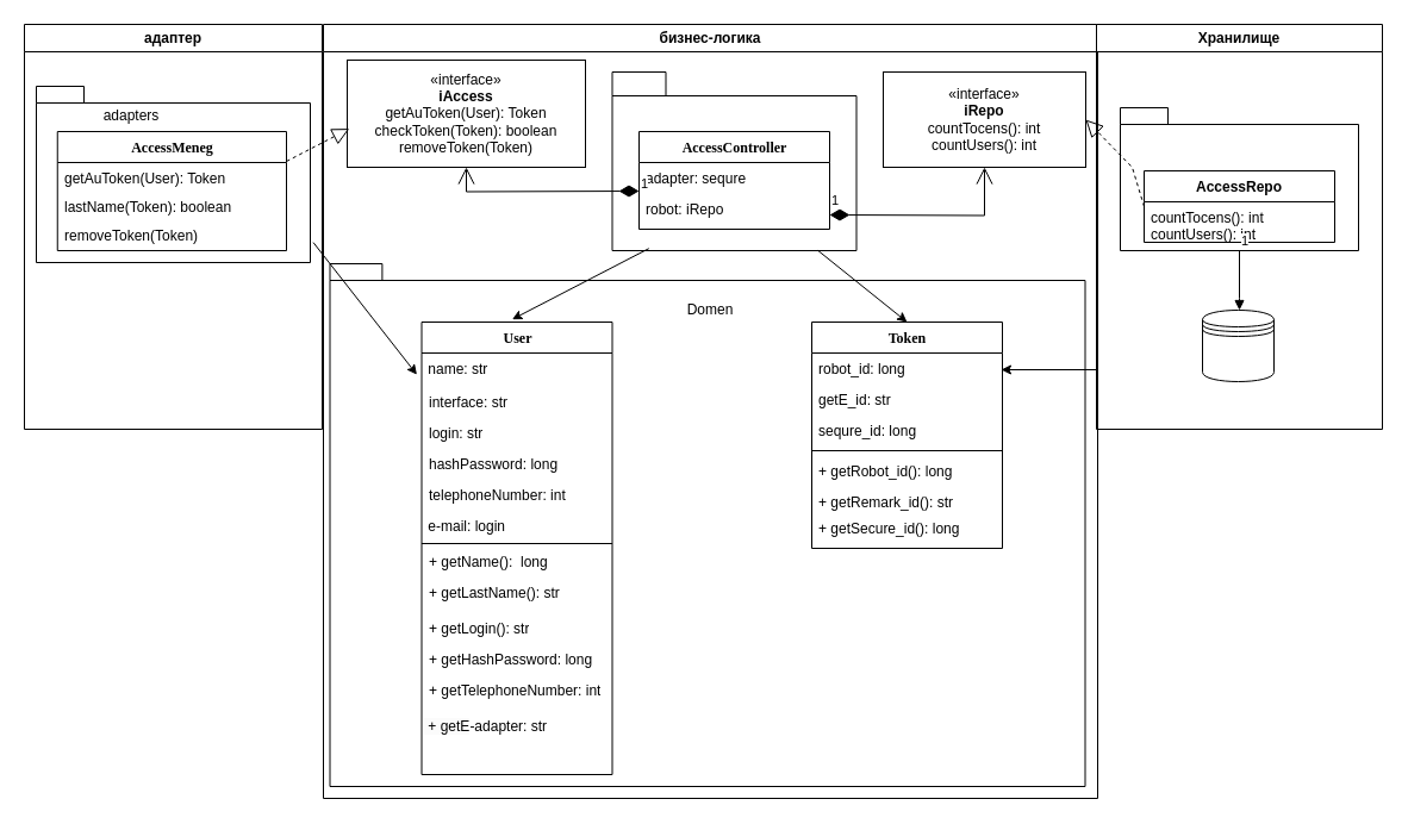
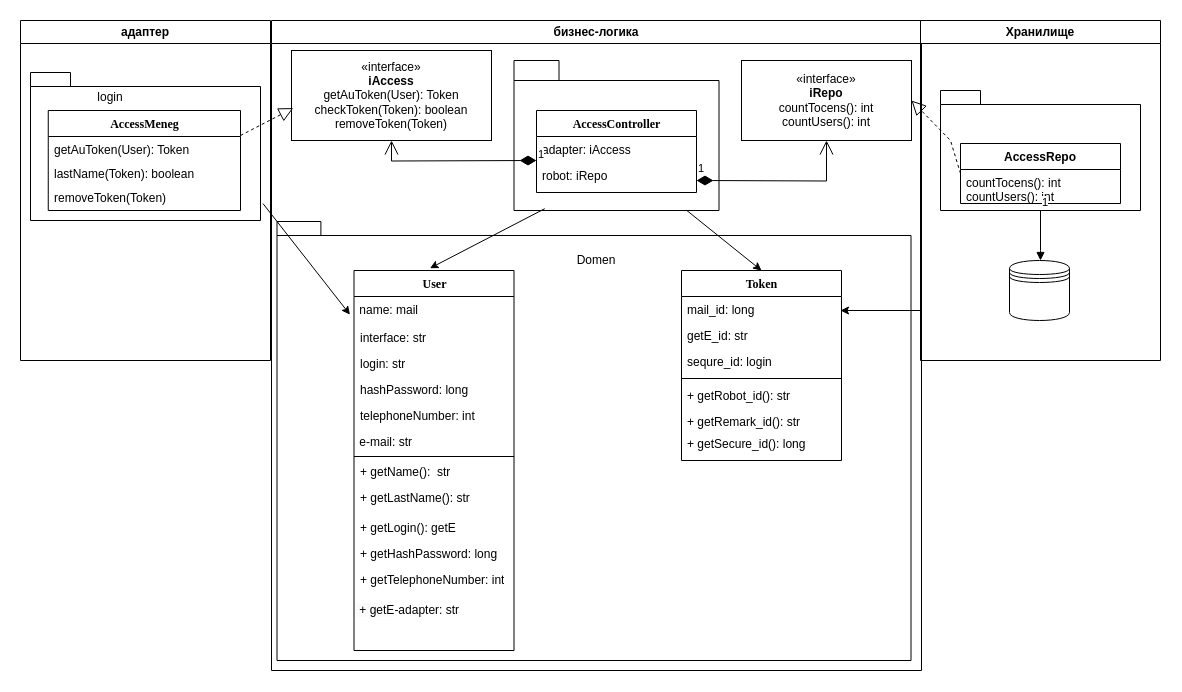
  <mxCell id="0" />
  <mxCell id="1" parent="0" />
  <mxCell id="2" value="бизнес-логика" style="swimlane;whiteSpace=wrap" parent="1" vertex="1"><mxGeometry x="271" y="20" width="650" height="650" as="geometry" /></mxCell>
  <mxCell id="3" value="" style="shape=folder;fontStyle=1;spacingTop=10;tabWidth=45;tabHeight=20;tabPosition=left;html=1;whiteSpace=wrap;" parent="2" vertex="1"><mxGeometry x="242.5" y="40" width="205" height="150" as="geometry" /></mxCell>
  <mxCell id="4" value="«interface»&lt;br&gt;&lt;b&gt;iAccess&lt;br&gt;&lt;/b&gt;getAuToken(User): Token&lt;br&gt;checkToken(Token): boolean&lt;br&gt;removeToken(Token)&lt;b&gt;&lt;br&gt;&lt;/b&gt;" style="html=1;whiteSpace=wrap;" parent="2" vertex="1"><mxGeometry x="20" y="30" width="200" height="90" as="geometry" /></mxCell>
  <mxCell id="5" value="«interface»&lt;br&gt;&lt;b&gt;iRepo&lt;br&gt;&lt;/b&gt;countTocens(): int&lt;br style=&quot;border-color: var(--border-color); text-align: left;&quot;&gt;&lt;span style=&quot;text-align: left;&quot;&gt;countUsers(): int&lt;/span&gt;&lt;b&gt;&lt;br&gt;&lt;/b&gt;" style="html=1;whiteSpace=wrap;" parent="2" vertex="1"><mxGeometry x="470" y="40" width="170" height="80" as="geometry" /></mxCell>
  <mxCell id="6" value="AccessController" style="swimlane;html=1;fontStyle=1;align=center;verticalAlign=top;childLayout=stackLayout;horizontal=1;startSize=26;horizontalStack=0;resizeParent=1;resizeLast=0;collapsible=1;marginBottom=0;swimlaneFillColor=#ffffff;rounded=0;shadow=0;comic=0;labelBackgroundColor=none;strokeWidth=1;fillColor=none;fontFamily=Verdana;fontSize=12" parent="2" vertex="1"><mxGeometry x="265" y="90" width="160" height="82" as="geometry" /></mxCell>
- <mxCell id="7" value="adapter: sequre" style="text;html=1;strokeColor=none;fillColor=none;align=left;verticalAlign=top;spacingLeft=4;spacingRight=4;whiteSpace=wrap;overflow=hidden;rotatable=0;points=[[0,0.5],[1,0.5]];portConstraint=eastwest;" parent="6" vertex="1"><mxGeometry y="26" width="160" height="26" as="geometry" /></mxCell>
+ <mxCell id="7" value="adapter: iAccess" style="text;html=1;strokeColor=none;fillColor=none;align=left;verticalAlign=top;spacingLeft=4;spacingRight=4;whiteSpace=wrap;overflow=hidden;rotatable=0;points=[[0,0.5],[1,0.5]];portConstraint=eastwest;" parent="6" vertex="1"><mxGeometry y="26" width="160" height="26" as="geometry" /></mxCell>
  <mxCell id="8" value="robot: iRepo&lt;br&gt;&lt;br&gt;" style="text;html=1;strokeColor=none;fillColor=none;align=left;verticalAlign=top;spacingLeft=4;spacingRight=4;whiteSpace=wrap;overflow=hidden;rotatable=0;points=[[0,0.5],[1,0.5]];portConstraint=eastwest;" parent="6" vertex="1"><mxGeometry y="52" width="160" height="26" as="geometry" /></mxCell>
  <mxCell id="9" value="" style="shape=folder;fontStyle=1;spacingTop=10;tabWidth=40;tabHeight=14;tabPosition=left;html=1;whiteSpace=wrap;" parent="2" vertex="1"><mxGeometry x="5.5" y="201" width="634" height="439" as="geometry" /></mxCell>
  <mxCell id="10" value="Domen" style="text;html=1;strokeColor=none;fillColor=none;align=center;verticalAlign=middle;whiteSpace=wrap;rounded=0;" parent="2" vertex="1"><mxGeometry x="295" y="225" width="60" height="30" as="geometry" /></mxCell>
  <mxCell id="11" value="1" style="endArrow=open;html=1;endSize=12;startArrow=diamondThin;startSize=14;startFill=1;edgeStyle=orthogonalEdgeStyle;align=left;verticalAlign=bottom;rounded=0;entryX=0.5;entryY=1;entryDx=0;entryDy=0;" parent="2" target="5" edge="1"><mxGeometry x="-1" y="3" relative="1" as="geometry"><mxPoint x="425" y="160" as="sourcePoint" /><mxPoint x="585" y="160" as="targetPoint" /></mxGeometry></mxCell>
  <mxCell id="12" value="User" style="swimlane;html=1;fontStyle=1;align=center;verticalAlign=top;childLayout=stackLayout;horizontal=1;startSize=26;horizontalStack=0;resizeParent=1;resizeLast=0;collapsible=1;marginBottom=0;swimlaneFillColor=#ffffff;rounded=0;shadow=0;comic=0;labelBackgroundColor=none;strokeWidth=1;fillColor=none;fontFamily=Verdana;fontSize=12" parent="2" vertex="1"><mxGeometry x="82.5" y="250" width="160" height="380" as="geometry" /></mxCell>
- <mxCell id="13" value="&amp;nbsp;name: str" style="text;whiteSpace=wrap;html=1;" parent="12" vertex="1"><mxGeometry y="26" width="160" height="28" as="geometry" /></mxCell>
+ <mxCell id="13" value="&amp;nbsp;name: mail" style="text;whiteSpace=wrap;html=1;" parent="12" vertex="1"><mxGeometry y="26" width="160" height="28" as="geometry" /></mxCell>
  <mxCell id="14" value="interface: str" style="text;html=1;strokeColor=none;fillColor=none;align=left;verticalAlign=top;spacingLeft=4;spacingRight=4;whiteSpace=wrap;overflow=hidden;rotatable=0;points=[[0,0.5],[1,0.5]];portConstraint=eastwest;" parent="12" vertex="1"><mxGeometry y="54" width="160" height="26" as="geometry" /></mxCell>
  <mxCell id="15" value="login: str" style="text;html=1;strokeColor=none;fillColor=none;align=left;verticalAlign=top;spacingLeft=4;spacingRight=4;whiteSpace=wrap;overflow=hidden;rotatable=0;points=[[0,0.5],[1,0.5]];portConstraint=eastwest;" parent="12" vertex="1"><mxGeometry y="80" width="160" height="26" as="geometry" /></mxCell>
  <mxCell id="16" value="hashPassword: long" style="text;html=1;strokeColor=none;fillColor=none;align=left;verticalAlign=top;spacingLeft=4;spacingRight=4;whiteSpace=wrap;overflow=hidden;rotatable=0;points=[[0,0.5],[1,0.5]];portConstraint=eastwest;" parent="12" vertex="1"><mxGeometry y="106" width="160" height="26" as="geometry" /></mxCell>
  <mxCell id="17" value="telephoneNumber: int" style="text;html=1;strokeColor=none;fillColor=none;align=left;verticalAlign=top;spacingLeft=4;spacingRight=4;whiteSpace=wrap;overflow=hidden;rotatable=0;points=[[0,0.5],[1,0.5]];portConstraint=eastwest;" parent="12" vertex="1"><mxGeometry y="132" width="160" height="26" as="geometry" /></mxCell>
- <mxCell id="18" value="&amp;nbsp;e-mail: login" style="text;whiteSpace=wrap;html=1;" parent="12" vertex="1"><mxGeometry y="158" width="160" height="26" as="geometry" /></mxCell>
+ <mxCell id="18" value="&amp;nbsp;e-mail: str" style="text;whiteSpace=wrap;html=1;" parent="12" vertex="1"><mxGeometry y="158" width="160" height="26" as="geometry" /></mxCell>
  <mxCell id="19" value="" style="line;html=1;strokeWidth=1;fillColor=none;align=left;verticalAlign=middle;spacingTop=-1;spacingLeft=3;spacingRight=3;rotatable=0;labelPosition=right;points=[];portConstraint=eastwest;" parent="12" vertex="1"><mxGeometry y="184" width="160" height="4" as="geometry" /></mxCell>
- <mxCell id="20" value="+ getName():&amp;nbsp; long" style="text;html=1;strokeColor=none;fillColor=none;align=left;verticalAlign=top;spacingLeft=4;spacingRight=4;whiteSpace=wrap;overflow=hidden;rotatable=0;points=[[0,0.5],[1,0.5]];portConstraint=eastwest;" parent="12" vertex="1"><mxGeometry y="188" width="160" height="26" as="geometry" /></mxCell>
+ <mxCell id="20" value="+ getName():&amp;nbsp; str" style="text;html=1;strokeColor=none;fillColor=none;align=left;verticalAlign=top;spacingLeft=4;spacingRight=4;whiteSpace=wrap;overflow=hidden;rotatable=0;points=[[0,0.5],[1,0.5]];portConstraint=eastwest;" parent="12" vertex="1"><mxGeometry y="188" width="160" height="26" as="geometry" /></mxCell>
  <mxCell id="21" value="+ getLastName(): str" style="text;html=1;strokeColor=none;fillColor=none;align=left;verticalAlign=top;spacingLeft=4;spacingRight=4;whiteSpace=wrap;overflow=hidden;rotatable=0;points=[[0,0.5],[1,0.5]];portConstraint=eastwest;" parent="12" vertex="1"><mxGeometry y="214" width="160" height="30" as="geometry" /></mxCell>
- <mxCell id="22" value="+ getLogin(): str" style="text;html=1;strokeColor=none;fillColor=none;align=left;verticalAlign=top;spacingLeft=4;spacingRight=4;whiteSpace=wrap;overflow=hidden;rotatable=0;points=[[0,0.5],[1,0.5]];portConstraint=eastwest;" parent="12" vertex="1"><mxGeometry y="244" width="160" height="26" as="geometry" /></mxCell>
+ <mxCell id="22" value="+ getLogin(): getE" style="text;html=1;strokeColor=none;fillColor=none;align=left;verticalAlign=top;spacingLeft=4;spacingRight=4;whiteSpace=wrap;overflow=hidden;rotatable=0;points=[[0,0.5],[1,0.5]];portConstraint=eastwest;" parent="12" vertex="1"><mxGeometry y="244" width="160" height="26" as="geometry" /></mxCell>
  <mxCell id="23" value="+ getHashPassword: long" style="text;html=1;strokeColor=none;fillColor=none;align=left;verticalAlign=top;spacingLeft=4;spacingRight=4;whiteSpace=wrap;overflow=hidden;rotatable=0;points=[[0,0.5],[1,0.5]];portConstraint=eastwest;" parent="12" vertex="1"><mxGeometry y="270" width="160" height="26" as="geometry" /></mxCell>
  <mxCell id="24" value="+ getTelephoneNumber: int" style="text;html=1;strokeColor=none;fillColor=none;align=left;verticalAlign=top;spacingLeft=4;spacingRight=4;whiteSpace=wrap;overflow=hidden;rotatable=0;points=[[0,0.5],[1,0.5]];portConstraint=eastwest;" parent="12" vertex="1"><mxGeometry y="296" width="160" height="30" as="geometry" /></mxCell>
  <mxCell id="25" value="&lt;span style=&quot;color: rgb(0, 0, 0); font-family: Helvetica; font-size: 12px; font-style: normal; font-variant-ligatures: normal; font-variant-caps: normal; font-weight: 400; letter-spacing: normal; orphans: 2; text-align: left; text-indent: 0px; text-transform: none; widows: 2; word-spacing: 0px; -webkit-text-stroke-width: 0px; background-color: rgb(251, 251, 251); text-decoration-thickness: initial; text-decoration-style: initial; text-decoration-color: initial; float: none; display: inline !important;&quot;&gt;&amp;nbsp;+ getE&lt;/span&gt;-adapter: str" style="text;whiteSpace=wrap;html=1;" parent="12" vertex="1"><mxGeometry y="326" width="160" height="28" as="geometry" /></mxCell>
  <mxCell id="26" value="" style="endArrow=classic;html=1;rounded=0;exitX=0.15;exitY=0.988;exitDx=0;exitDy=0;exitPerimeter=0;entryX=0.475;entryY=-0.006;entryDx=0;entryDy=0;entryPerimeter=0;" parent="2" source="3" target="12" edge="1"><mxGeometry width="50" height="50" relative="1" as="geometry"><mxPoint x="240" y="160" as="sourcePoint" /><mxPoint x="470" y="330" as="targetPoint" /></mxGeometry></mxCell>
  <mxCell id="27" value="" style="endArrow=classic;html=1;rounded=0;exitX=0.843;exitY=1;exitDx=0;exitDy=0;exitPerimeter=0;entryX=0.5;entryY=0;entryDx=0;entryDy=0;" parent="2" source="3" target="28" edge="1"><mxGeometry width="50" height="50" relative="1" as="geometry"><mxPoint x="397.98" y="190.0" as="sourcePoint" /><mxPoint x="460" y="347.96" as="targetPoint" /></mxGeometry></mxCell>
  <mxCell id="28" value="Token" style="swimlane;html=1;fontStyle=1;align=center;verticalAlign=top;childLayout=stackLayout;horizontal=1;startSize=26;horizontalStack=0;resizeParent=1;resizeLast=0;collapsible=1;marginBottom=0;swimlaneFillColor=#ffffff;rounded=0;shadow=0;comic=0;labelBackgroundColor=none;strokeWidth=1;fillColor=none;fontFamily=Verdana;fontSize=12" parent="2" vertex="1"><mxGeometry x="410" y="250" width="160" height="190" as="geometry" /></mxCell>
- <mxCell id="29" value="robot_id: long" style="text;html=1;strokeColor=none;fillColor=none;align=left;verticalAlign=top;spacingLeft=4;spacingRight=4;whiteSpace=wrap;overflow=hidden;rotatable=0;points=[[0,0.5],[1,0.5]];portConstraint=eastwest;" parent="28" vertex="1"><mxGeometry y="26" width="160" height="26" as="geometry" /></mxCell>
+ <mxCell id="29" value="mail_id: long" style="text;html=1;strokeColor=none;fillColor=none;align=left;verticalAlign=top;spacingLeft=4;spacingRight=4;whiteSpace=wrap;overflow=hidden;rotatable=0;points=[[0,0.5],[1,0.5]];portConstraint=eastwest;" parent="28" vertex="1"><mxGeometry y="26" width="160" height="26" as="geometry" /></mxCell>
  <mxCell id="30" value="getE_id: str" style="text;html=1;strokeColor=none;fillColor=none;align=left;verticalAlign=top;spacingLeft=4;spacingRight=4;whiteSpace=wrap;overflow=hidden;rotatable=0;points=[[0,0.5],[1,0.5]];portConstraint=eastwest;" vertex="1" parent="28"><mxGeometry y="52" width="160" height="26" as="geometry" /></mxCell>
- <mxCell id="31" value="sequre_id: long" style="text;html=1;strokeColor=none;fillColor=none;align=left;verticalAlign=top;spacingLeft=4;spacingRight=4;whiteSpace=wrap;overflow=hidden;rotatable=0;points=[[0,0.5],[1,0.5]];portConstraint=eastwest;" parent="28" vertex="1"><mxGeometry y="78" width="160" height="26" as="geometry" /></mxCell>
+ <mxCell id="31" value="sequre_id: login" style="text;html=1;strokeColor=none;fillColor=none;align=left;verticalAlign=top;spacingLeft=4;spacingRight=4;whiteSpace=wrap;overflow=hidden;rotatable=0;points=[[0,0.5],[1,0.5]];portConstraint=eastwest;" parent="28" vertex="1"><mxGeometry y="78" width="160" height="26" as="geometry" /></mxCell>
  <mxCell id="32" value="" style="line;html=1;strokeWidth=1;fillColor=none;align=left;verticalAlign=middle;spacingTop=-1;spacingLeft=3;spacingRight=3;rotatable=0;labelPosition=right;points=[];portConstraint=eastwest;" parent="28" vertex="1"><mxGeometry y="104" width="160" height="8" as="geometry" /></mxCell>
- <mxCell id="33" value="+ getRobot_id(): long" style="text;html=1;strokeColor=none;fillColor=none;align=left;verticalAlign=top;spacingLeft=4;spacingRight=4;whiteSpace=wrap;overflow=hidden;rotatable=0;points=[[0,0.5],[1,0.5]];portConstraint=eastwest;" parent="28" vertex="1"><mxGeometry y="112" width="160" height="26" as="geometry" /></mxCell>
+ <mxCell id="33" value="+ getRobot_id(): str" style="text;html=1;strokeColor=none;fillColor=none;align=left;verticalAlign=top;spacingLeft=4;spacingRight=4;whiteSpace=wrap;overflow=hidden;rotatable=0;points=[[0,0.5],[1,0.5]];portConstraint=eastwest;" parent="28" vertex="1"><mxGeometry y="112" width="160" height="26" as="geometry" /></mxCell>
  <mxCell id="34" value="+ getRemark_id(): str" style="text;html=1;strokeColor=none;fillColor=none;align=left;verticalAlign=top;spacingLeft=4;spacingRight=4;whiteSpace=wrap;overflow=hidden;rotatable=0;points=[[0,0.5],[1,0.5]];portConstraint=eastwest;" parent="28" vertex="1"><mxGeometry y="138" width="160" height="22" as="geometry" /></mxCell>
  <mxCell id="35" value="+ getSecure_id(): long" style="text;html=1;strokeColor=none;fillColor=none;align=left;verticalAlign=top;spacingLeft=4;spacingRight=4;whiteSpace=wrap;overflow=hidden;rotatable=0;points=[[0,0.5],[1,0.5]];portConstraint=eastwest;" vertex="1" parent="28"><mxGeometry y="160" width="160" height="22" as="geometry" /></mxCell>
  <mxCell id="36" value="1" style="endArrow=open;html=1;endSize=12;startArrow=diamondThin;startSize=14;startFill=1;edgeStyle=orthogonalEdgeStyle;align=left;verticalAlign=bottom;rounded=0;" parent="2" target="4" edge="1"><mxGeometry x="-1" y="3" relative="1" as="geometry"><mxPoint x="265" y="140" as="sourcePoint" /><mxPoint x="115.0" y="-20" as="targetPoint" /></mxGeometry></mxCell>
  <mxCell id="37" value="Хранилище" style="swimlane;whiteSpace=wrap;startSize=23;" parent="1" vertex="1"><mxGeometry x="920" y="20" width="240" height="340" as="geometry" /></mxCell>
  <mxCell id="38" value="" style="shape=folder;fontStyle=1;spacingTop=10;tabWidth=40;tabHeight=14;tabPosition=left;html=1;whiteSpace=wrap;" parent="37" vertex="1"><mxGeometry x="20" y="70" width="200" height="120" as="geometry" /></mxCell>
  <mxCell id="39" value="AccessRepo" style="swimlane;fontStyle=1;align=center;verticalAlign=top;childLayout=stackLayout;horizontal=1;startSize=26;horizontalStack=0;resizeParent=1;resizeParentMax=0;resizeLast=0;collapsible=1;marginBottom=0;whiteSpace=wrap;html=1;" parent="37" vertex="1"><mxGeometry x="40" y="123" width="160" height="60" as="geometry" /></mxCell>
  <mxCell id="40" value="countTocens(): int&lt;br&gt;countUsers(): int" style="text;strokeColor=none;fillColor=none;align=left;verticalAlign=top;spacingLeft=4;spacingRight=4;overflow=hidden;rotatable=0;points=[[0,0.5],[1,0.5]];portConstraint=eastwest;whiteSpace=wrap;html=1;" parent="39" vertex="1"><mxGeometry y="26" width="160" height="34" as="geometry" /></mxCell>
  <mxCell id="41" value="" style="shape=datastore;whiteSpace=wrap;html=1;" parent="37" vertex="1"><mxGeometry x="89" y="240" width="60" height="60" as="geometry" /></mxCell>
  <mxCell id="42" value="" style="endArrow=block;endFill=1;html=1;edgeStyle=orthogonalEdgeStyle;align=left;verticalAlign=top;rounded=0;exitX=0.5;exitY=1;exitDx=0;exitDy=0;exitPerimeter=0;" parent="37" source="38" edge="1"><mxGeometry x="-1" relative="1" as="geometry"><mxPoint x="120" y="210" as="sourcePoint" /><mxPoint x="120" y="240" as="targetPoint" /><Array as="points"><mxPoint x="120" y="230" /><mxPoint x="120" y="230" /></Array></mxGeometry></mxCell>
  <mxCell id="43" value="1" style="edgeLabel;resizable=0;html=1;align=left;verticalAlign=bottom;" parent="42" connectable="0" vertex="1"><mxGeometry x="-1" relative="1" as="geometry" /></mxCell>
  <mxCell id="44" value="адаптер" style="swimlane;whiteSpace=wrap" parent="1" vertex="1"><mxGeometry y="20" width="250" height="340" as="geometry" x="20" /></mxCell>
  <mxCell id="45" value="" style="shape=folder;fontStyle=1;spacingTop=10;tabWidth=40;tabHeight=14;tabPosition=left;html=1;whiteSpace=wrap;" parent="44" vertex="1"><mxGeometry x="10" y="52" width="230" height="148" as="geometry" /></mxCell>
- <mxCell id="46" value="adapters" style="text;html=1;strokeColor=none;fillColor=none;align=center;verticalAlign=middle;whiteSpace=wrap;rounded=0;" parent="44" vertex="1"><mxGeometry x="60" y="62" width="60" height="30" as="geometry" /></mxCell>
+ <mxCell id="46" value="login" style="text;html=1;strokeColor=none;fillColor=none;align=center;verticalAlign=middle;whiteSpace=wrap;rounded=0;" parent="44" vertex="1"><mxGeometry x="60" y="62" width="60" height="30" as="geometry" /></mxCell>
  <mxCell id="47" value="AccessMeneg" style="swimlane;html=1;fontStyle=1;align=center;verticalAlign=top;childLayout=stackLayout;horizontal=1;startSize=26;horizontalStack=0;resizeParent=1;resizeLast=0;collapsible=1;marginBottom=0;swimlaneFillColor=#ffffff;rounded=0;shadow=0;comic=0;labelBackgroundColor=none;strokeWidth=1;fillColor=none;fontFamily=Verdana;fontSize=12" parent="44" vertex="1"><mxGeometry x="27.75" y="90" width="192.25" height="100" as="geometry" /></mxCell>
  <mxCell id="48" value="getAuToken(User): Token" style="text;html=1;strokeColor=none;fillColor=none;align=left;verticalAlign=top;spacingLeft=4;spacingRight=4;whiteSpace=wrap;overflow=hidden;rotatable=0;points=[[0,0.5],[1,0.5]];portConstraint=eastwest;" parent="47" vertex="1"><mxGeometry y="26" width="192.25" height="24" as="geometry" /></mxCell>
  <mxCell id="49" value="lastName(Token): boolean" style="text;html=1;strokeColor=none;fillColor=none;align=left;verticalAlign=top;spacingLeft=4;spacingRight=4;whiteSpace=wrap;overflow=hidden;rotatable=0;points=[[0,0.5],[1,0.5]];portConstraint=eastwest;" parent="47" vertex="1"><mxGeometry y="50" width="192.25" height="24" as="geometry" /></mxCell>
  <mxCell id="50" value="removeToken(Token)" style="text;html=1;strokeColor=none;fillColor=none;align=left;verticalAlign=top;spacingLeft=4;spacingRight=4;whiteSpace=wrap;overflow=hidden;rotatable=0;points=[[0,0.5],[1,0.5]];portConstraint=eastwest;" parent="47" vertex="1"><mxGeometry y="74" width="192.25" height="24" as="geometry" /></mxCell>
  <mxCell id="51" value="" style="endArrow=block;dashed=1;endFill=0;endSize=12;html=1;rounded=0;exitX=1;exitY=0.25;exitDx=0;exitDy=0;entryX=0.009;entryY=0.64;entryDx=0;entryDy=0;entryPerimeter=0;" parent="1" source="47" target="4" edge="1"><mxGeometry width="160" relative="1" as="geometry"><mxPoint x="504" y="480" as="sourcePoint" /><mxPoint x="664" y="480" as="targetPoint" /></mxGeometry></mxCell>
  <mxCell id="52" value="" style="endArrow=block;dashed=1;endFill=0;endSize=12;html=1;rounded=0;entryX=1;entryY=0.5;entryDx=0;entryDy=0;exitX=0;exitY=0.5;exitDx=0;exitDy=0;" parent="1" source="39" target="5" edge="1"><mxGeometry width="160" relative="1" as="geometry"><mxPoint x="1170" y="330" as="sourcePoint" /><mxPoint x="1330" y="330" as="targetPoint" /><Array as="points"><mxPoint x="950" y="140" /></Array></mxGeometry></mxCell>
  <mxCell id="53" value="" style="endArrow=classic;html=1;rounded=0;" parent="1" edge="1"><mxGeometry width="50" height="50" relative="1" as="geometry"><mxPoint x="920" y="310" as="sourcePoint" /><mxPoint x="840" y="310" as="targetPoint" /></mxGeometry></mxCell>
  <mxCell id="54" value="" style="endArrow=classic;html=1;rounded=0;exitX=1.011;exitY=0.886;exitDx=0;exitDy=0;exitPerimeter=0;entryX=-0.019;entryY=0.696;entryDx=0;entryDy=0;entryPerimeter=0;" parent="1" source="45" edge="1"><mxGeometry width="50" height="50" relative="1" as="geometry"><mxPoint x="590" y="360" as="sourcePoint" /><mxPoint x="349.46" y="314.096" as="targetPoint" /></mxGeometry></mxCell>
